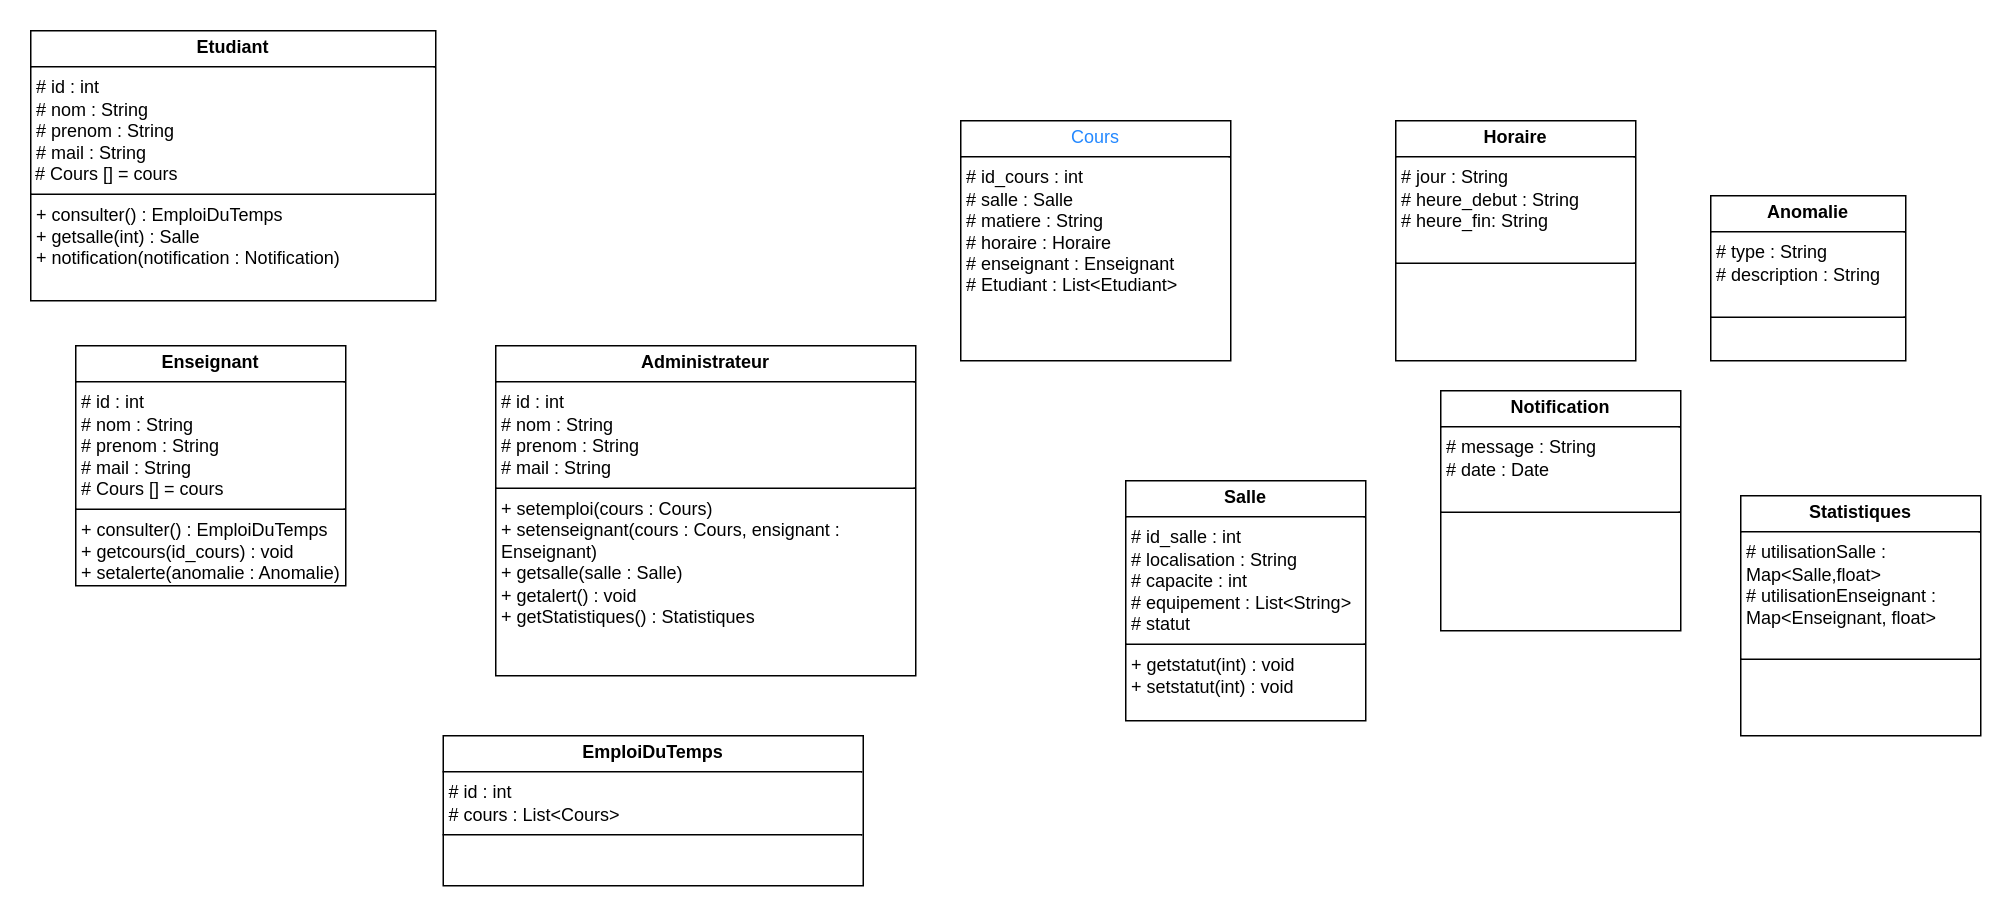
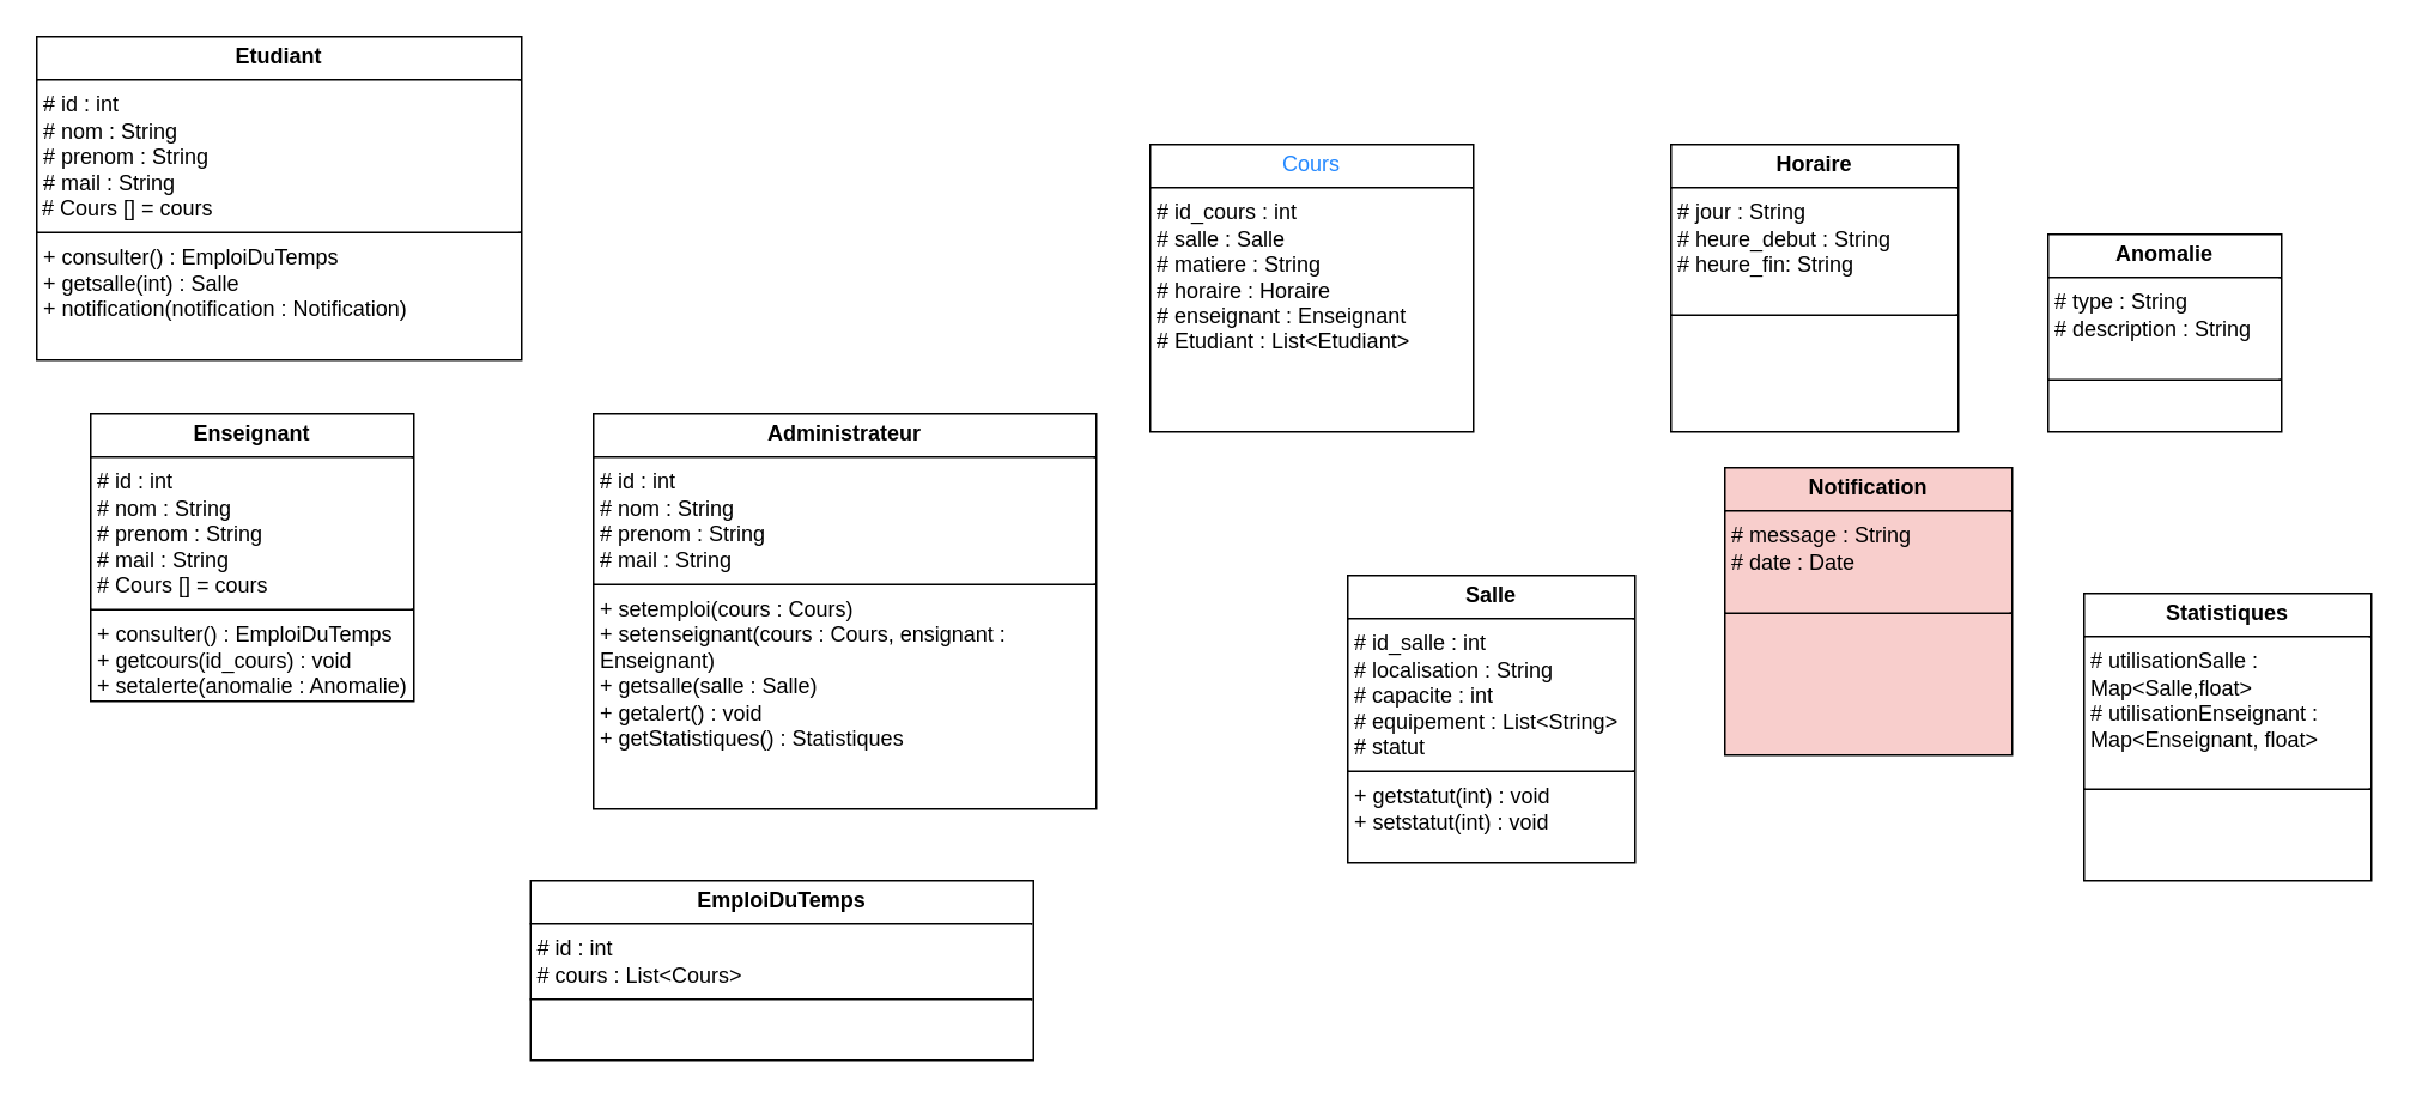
  <mxCell id="0" />
  <mxCell id="1" parent="0" />
  <mxCell id="2" value="&lt;p style=&quot;margin:0px;margin-top:4px;text-align:center;&quot;&gt;&lt;b&gt;Etudiant&lt;/b&gt;&lt;/p&gt;&lt;hr size=&quot;1&quot; style=&quot;border-style:solid;&quot;&gt;&lt;p style=&quot;margin:0px;margin-left:4px;&quot;&gt;# id : int&lt;/p&gt;&lt;p style=&quot;margin:0px;margin-left:4px;&quot;&gt;# nom : String&lt;/p&gt;&lt;p style=&quot;margin:0px;margin-left:4px;&quot;&gt;# prenom : String&lt;/p&gt;&lt;p style=&quot;margin:0px;margin-left:4px;&quot;&gt;# mail : String&lt;/p&gt;&amp;nbsp;# Cours [] = cours&lt;br&gt;&lt;hr size=&quot;1&quot; style=&quot;border-style:solid;&quot;&gt;&lt;p style=&quot;margin:0px;margin-left:4px;&quot;&gt;+ consulter() : EmploiDuTemps&lt;/p&gt;&lt;p style=&quot;margin:0px;margin-left:4px;&quot;&gt;+ getsalle(int) : Salle&lt;/p&gt;&lt;p style=&quot;margin:0px;margin-left:4px;&quot;&gt;+ notification(notification : Notification)&lt;/p&gt;&lt;p style=&quot;margin:0px;margin-left:4px;&quot;&gt;&lt;br&gt;&lt;/p&gt;" style="verticalAlign=top;align=left;overflow=fill;html=1;whiteSpace=wrap;" vertex="1" parent="1"><mxGeometry x="20" y="20" width="270" height="180" as="geometry" /></mxCell>
  <mxCell id="3" value="&lt;p style=&quot;margin:0px;margin-top:4px;text-align:center;&quot;&gt;&lt;b&gt;Enseignant&lt;/b&gt;&lt;span style=&quot;color: rgba(0, 0, 0, 0); font-family: monospace; font-size: 0px; text-wrap-mode: nowrap; background-color: transparent; text-align: left;&quot;&gt;%3CmxGraphModel%3E%3Croot%3E%3CmxCell%20id%3D%220%22%2F%3E%3CmxCell%20id%3D%221%22%20parent%3D%220%22%2F%3E%3CmxCell%20id%3D%222%22%20value%3D%22%26lt%3Bp%20style%3D%26quot%3Bmargin%3A0px%3Bmargin-top%3A4px%3Btext-align%3Acenter%3B%26quot%3B%26gt%3B%26lt%3Bb%26gt%3BEtudiant%26lt%3B%2Fb%26gt%3B%26lt%3B%2Fp%26gt%3B%26lt%3Bhr%20size%3D%26quot%3B1%26quot%3B%20style%3D%26quot%3Bborder-style%3Asolid%3B%26quot%3B%26gt%3B%26lt%3Bp%20style%3D%26quot%3Bmargin%3A0px%3Bmargin-left%3A4px%3B%26quot%3B%26gt%3B%2B%20field%3A%20Type%26lt%3B%2Fp%26gt%3B%26lt%3Bhr%20size%3D%26quot%3B1%26quot%3B%20style%3D%26quot%3Bborder-style%3Asolid%3B%26quot%3B%26gt%3B%26lt%3Bp%20style%3D%26quot%3Bmargin%3A0px%3Bmargin-left%3A4px%3B%26quot%3B%26gt%3B%2B%20method()%3A%20Type%26lt%3B%2Fp%26gt%3B%22%20style%3D%22verticalAlign%3Dtop%3Balign%3Dleft%3Boverflow%3Dfill%3Bhtml%3D1%3BwhiteSpace%3Dwrap%3B%22%20vertex%3D%221%22%20parent%3D%221%22%3E%3CmxGeometry%20x%3D%22260%22%20y%3D%2250%22%20width%3D%22160%22%20height%3D%2290%22%20as%3D%22geometry%22%2F%3E%3C%2FmxCell%3E%3C%2Froot%3E%3C%2FmxGraphModel%3E&lt;/span&gt;&lt;/p&gt;&lt;hr size=&quot;1&quot; style=&quot;border-style:solid;&quot;&gt;&lt;p style=&quot;margin:0px;margin-left:4px;&quot;&gt;# id : int&lt;/p&gt;&lt;p style=&quot;margin:0px;margin-left:4px;&quot;&gt;&lt;span style=&quot;background-color: transparent; color: light-dark(rgb(0, 0, 0), rgb(255, 255, 255));&quot;&gt;# nom : String&lt;/span&gt;&lt;/p&gt;&lt;p style=&quot;margin:0px;margin-left:4px;&quot;&gt;# prenom : String&lt;/p&gt;&lt;p style=&quot;margin:0px;margin-left:4px;&quot;&gt;# mail : String&lt;/p&gt;&lt;p style=&quot;margin:0px;margin-left:4px;&quot;&gt;# Cours [] = cours&lt;/p&gt;&lt;hr size=&quot;1&quot; style=&quot;border-style:solid;&quot;&gt;&lt;p style=&quot;margin:0px;margin-left:4px;&quot;&gt;+ consulter() : EmploiDuTemps&lt;/p&gt;&lt;p style=&quot;margin:0px;margin-left:4px;&quot;&gt;+ getcours(id_cours) : void&lt;/p&gt;&lt;p style=&quot;margin:0px;margin-left:4px;&quot;&gt;+ setalerte(anomalie : Anomalie)&lt;/p&gt;" style="verticalAlign=top;align=left;overflow=fill;html=1;whiteSpace=wrap;" vertex="1" parent="1"><mxGeometry x="50" y="230" width="180" height="160" as="geometry" /></mxCell>
  <mxCell id="4" value="&lt;p style=&quot;margin:0px;margin-top:4px;text-align:center;&quot;&gt;&lt;b&gt;Administrateur&lt;/b&gt;&lt;/p&gt;&lt;hr size=&quot;1&quot; style=&quot;border-style:solid;&quot;&gt;&lt;p style=&quot;margin:0px;margin-left:4px;&quot;&gt;# id : int&lt;/p&gt;&lt;p style=&quot;margin:0px;margin-left:4px;&quot;&gt;# nom : String&lt;/p&gt;&lt;p style=&quot;margin:0px;margin-left:4px;&quot;&gt;# prenom : String&lt;/p&gt;&lt;p style=&quot;margin:0px;margin-left:4px;&quot;&gt;# mail : String&lt;/p&gt;&lt;hr size=&quot;1&quot; style=&quot;border-style:solid;&quot;&gt;&lt;p style=&quot;margin:0px;margin-left:4px;&quot;&gt;+ setemploi(cours : Cours)&lt;/p&gt;&lt;p style=&quot;margin:0px;margin-left:4px;&quot;&gt;+ setenseignant(cours : Cours, ensignant : Enseignant)&lt;/p&gt;&lt;p style=&quot;margin:0px;margin-left:4px;&quot;&gt;+ getsalle(salle : Salle)&lt;/p&gt;&lt;p style=&quot;margin:0px;margin-left:4px;&quot;&gt;+ getalert() : void&lt;/p&gt;&lt;p style=&quot;margin:0px;margin-left:4px;&quot;&gt;+ getStatistiques() : Statistiques&lt;/p&gt;" style="verticalAlign=top;align=left;overflow=fill;html=1;whiteSpace=wrap;" vertex="1" parent="1"><mxGeometry x="330" y="230" width="280" height="220" as="geometry" /></mxCell>
  <mxCell id="5" value="&lt;p style=&quot;text-align: center; margin: 4px 0px 0px;&quot;&gt;&lt;font style=&quot;color: rgb(35, 136, 255);&quot;&gt;&lt;span style=&quot;background-color: transparent; text-align: left;&quot;&gt;Cours&lt;/span&gt;&lt;span style=&quot;font-family: monospace; font-size: 0px; text-wrap-mode: nowrap; background-color: transparent; text-align: left;&quot;&gt;%3CmxGraphModel%3E%3Croot%3E%3CmxCell%20id%3D%220%22%2F%3E%3CmxCell%20id%3D%221%22%20parent%3D%220%22%2F%3E%3CmxCell%20id%3D%222%22%20value%3D%22%26lt%3Bp%20style%3D%26quot%3Bmargin%3A0px%3Bmargin-top%3A4px%3Btext-align%3Acenter%3B%26quot%3B%26gt%3B%26lt%3Bb%26gt%3BEtudiant%26lt%3B%2Fb%26gt%3B%26lt%3B%2Fp%26gt%3B%26lt%3Bhr%20size%3D%26quot%3B1%26quot%3B%20style%3D%26quot%3Bborder-style%3Asolid%3B%26quot%3B%26gt%3B%26lt%3Bp%20style%3D%26quot%3Bmargin%3A0px%3Bmargin-left%3A4px%3B%26quot%3B%26gt%3B%2B%20field%3A%20Type%26lt%3B%2Fp%26gt%3B%26lt%3Bhr%20size%3D%26quot%3B1%26quot%3B%20style%3D%26quot%3Bborder-style%3Asolid%3B%26quot%3B%26gt%3B%26lt%3Bp%20style%3D%26quot%3Bmargin%3A0px%3Bmargin-left%3A4px%3B%26quot%3B%26gt%3B%2B%20method()%3A%20Type%26lt%3B%2Fp%26gt%3B%22%20style%3D%22verticalAlign%3Dtop%3Balign%3Dleft%3Boverflow%3Dfill%3Bhtml%3D1%3BwhiteSpace%3Dwrap%3B%22%20vertex%3D%221%22%20parent%3D%221%22%3E%3CmxGeometry%20x%3D%22260%22%20y%3D%2250%22%20width%3D%22160%22%20height%3D%2290%22%20as%3D%22geometry%22%2F%3E%3C%2FmxCell%3E%3C%2Froot%3E%3C%2FmxGraphModel%3E&lt;/span&gt;&lt;/font&gt;&lt;/p&gt;&lt;hr size=&quot;1&quot; style=&quot;border-style:solid;&quot;&gt;&lt;p style=&quot;margin:0px;margin-left:4px;&quot;&gt;&lt;font&gt;# id_cours : int&lt;/font&gt;&lt;/p&gt;&lt;p style=&quot;margin:0px;margin-left:4px;&quot;&gt;&lt;font&gt;# salle : Salle&lt;/font&gt;&lt;/p&gt;&lt;p style=&quot;margin:0px;margin-left:4px;&quot;&gt;&lt;font&gt;# matiere : String&lt;/font&gt;&lt;/p&gt;&lt;p style=&quot;margin:0px;margin-left:4px;&quot;&gt;&lt;font&gt;# horaire : Horaire&lt;/font&gt;&lt;/p&gt;&lt;p style=&quot;margin:0px;margin-left:4px;&quot;&gt;&lt;font&gt;# enseignant : Enseignant&lt;/font&gt;&lt;/p&gt;&lt;p style=&quot;margin:0px;margin-left:4px;&quot;&gt;&lt;font&gt;# Etudiant : List&amp;lt;Etudiant&amp;gt;&lt;/font&gt;&lt;/p&gt;" style="verticalAlign=top;align=left;overflow=fill;html=1;whiteSpace=wrap;" vertex="1" parent="1"><mxGeometry x="640" y="80" width="180" height="160" as="geometry" /></mxCell>
  <mxCell id="6" value="&lt;p style=&quot;margin:0px;margin-top:4px;text-align:center;&quot;&gt;&lt;b&gt;Salle&lt;/b&gt;&lt;/p&gt;&lt;hr size=&quot;1&quot; style=&quot;border-style:solid;&quot;&gt;&lt;p style=&quot;margin:0px;margin-left:4px;&quot;&gt;# id_salle : int&lt;/p&gt;&lt;p style=&quot;margin:0px;margin-left:4px;&quot;&gt;# localisation : String&lt;/p&gt;&lt;p style=&quot;margin:0px;margin-left:4px;&quot;&gt;# capacite : int&lt;/p&gt;&lt;p style=&quot;margin:0px;margin-left:4px;&quot;&gt;# equipement : List&amp;lt;String&amp;gt;&lt;/p&gt;&lt;p style=&quot;margin:0px;margin-left:4px;&quot;&gt;# statut&lt;/p&gt;&lt;hr size=&quot;1&quot; style=&quot;border-style:solid;&quot;&gt;&lt;p style=&quot;margin:0px;margin-left:4px;&quot;&gt;+ getstatut(int) : void&lt;/p&gt;&lt;p style=&quot;margin:0px;margin-left:4px;&quot;&gt;+ setstatut(int) : void&lt;/p&gt;" style="verticalAlign=top;align=left;overflow=fill;html=1;whiteSpace=wrap;" vertex="1" parent="1"><mxGeometry x="750" y="320" width="160" height="160" as="geometry" /></mxCell>
  <mxCell id="7" value="&lt;p style=&quot;margin:0px;margin-top:4px;text-align:center;&quot;&gt;&lt;b&gt;EmploiDuTemps&lt;/b&gt;&lt;/p&gt;&lt;hr size=&quot;1&quot; style=&quot;border-style:solid;&quot;&gt;&lt;p style=&quot;margin:0px;margin-left:4px;&quot;&gt;# id : int&lt;/p&gt;&lt;p style=&quot;margin:0px;margin-left:4px;&quot;&gt;# cours : List&amp;lt;Cours&amp;gt;&lt;br&gt;&lt;/p&gt;&lt;hr size=&quot;1&quot; style=&quot;border-style:solid;&quot;&gt;&lt;p style=&quot;margin:0px;margin-left:4px;&quot;&gt;&lt;br&gt;&lt;/p&gt;" style="verticalAlign=top;align=left;overflow=fill;html=1;whiteSpace=wrap;" vertex="1" parent="1"><mxGeometry x="295" y="490" width="280" height="100" as="geometry" /></mxCell>
  <mxCell id="8" value="&lt;p style=&quot;margin:0px;margin-top:4px;text-align:center;&quot;&gt;&lt;b&gt;Horaire&lt;/b&gt;&lt;/p&gt;&lt;hr size=&quot;1&quot; style=&quot;border-style:solid;&quot;&gt;&lt;p style=&quot;margin:0px;margin-left:4px;&quot;&gt;# jour : String&lt;/p&gt;&lt;p style=&quot;margin:0px;margin-left:4px;&quot;&gt;&lt;span style=&quot;background-color: transparent; color: light-dark(rgb(0, 0, 0), rgb(255, 255, 255));&quot;&gt;# heure_debut : String&lt;/span&gt;&lt;/p&gt;&lt;p style=&quot;margin:0px;margin-left:4px;&quot;&gt;# heure_fin: String&lt;/p&gt;&lt;p style=&quot;margin:0px;margin-left:4px;&quot;&gt;&lt;br&gt;&lt;/p&gt;&lt;hr size=&quot;1&quot; style=&quot;border-style:solid;&quot;&gt;&lt;p style=&quot;margin:0px;margin-left:4px;&quot;&gt;&lt;br&gt;&lt;/p&gt;" style="verticalAlign=top;align=left;overflow=fill;html=1;whiteSpace=wrap;" vertex="1" parent="1"><mxGeometry x="930" y="80" width="160" height="160" as="geometry" /></mxCell>
- <mxCell id="9" value="&lt;p style=&quot;margin:0px;margin-top:4px;text-align:center;&quot;&gt;&lt;b&gt;Notification&lt;/b&gt;&lt;/p&gt;&lt;hr size=&quot;1&quot; style=&quot;border-style:solid;&quot;&gt;&lt;p style=&quot;margin:0px;margin-left:4px;&quot;&gt;# message : String&lt;/p&gt;&lt;p style=&quot;margin:0px;margin-left:4px;&quot;&gt;&lt;span style=&quot;background-color: transparent; color: light-dark(rgb(0, 0, 0), rgb(255, 255, 255));&quot;&gt;# date : Date&lt;/span&gt;&lt;/p&gt;&lt;p style=&quot;margin:0px;margin-left:4px;&quot;&gt;&lt;br&gt;&lt;/p&gt;&lt;hr size=&quot;1&quot; style=&quot;border-style:solid;&quot;&gt;&lt;p style=&quot;margin:0px;margin-left:4px;&quot;&gt;&lt;br&gt;&lt;/p&gt;" style="verticalAlign=top;align=left;overflow=fill;html=1;whiteSpace=wrap;" vertex="1" parent="1"><mxGeometry x="960" y="260" width="160" height="160" as="geometry" /></mxCell>
+ <mxCell id="9" value="&lt;p style=&quot;margin:0px;margin-top:4px;text-align:center;&quot;&gt;&lt;b&gt;Notification&lt;/b&gt;&lt;/p&gt;&lt;hr size=&quot;1&quot; style=&quot;border-style:solid;&quot;&gt;&lt;p style=&quot;margin:0px;margin-left:4px;&quot;&gt;# message : String&lt;/p&gt;&lt;p style=&quot;margin:0px;margin-left:4px;&quot;&gt;&lt;span style=&quot;background-color: transparent; color: light-dark(rgb(0, 0, 0), rgb(255, 255, 255));&quot;&gt;# date : Date&lt;/span&gt;&lt;/p&gt;&lt;p style=&quot;margin:0px;margin-left:4px;&quot;&gt;&lt;br&gt;&lt;/p&gt;&lt;hr size=&quot;1&quot; style=&quot;border-style:solid;&quot;&gt;&lt;p style=&quot;margin:0px;margin-left:4px;&quot;&gt;&lt;br&gt;&lt;/p&gt;" style="verticalAlign=top;align=left;overflow=fill;html=1;whiteSpace=wrap;fillColor=#f8cecc;" vertex="1" parent="1"><mxGeometry x="960" y="260" width="160" height="160" as="geometry" /></mxCell>
  <mxCell id="10" value="&lt;p style=&quot;margin:0px;margin-top:4px;text-align:center;&quot;&gt;&lt;b&gt;Anomalie&lt;/b&gt;&lt;/p&gt;&lt;hr size=&quot;1&quot; style=&quot;border-style:solid;&quot;&gt;&lt;p style=&quot;margin:0px;margin-left:4px;&quot;&gt;# type : String&lt;/p&gt;&lt;p style=&quot;margin:0px;margin-left:4px;&quot;&gt;&lt;span style=&quot;background-color: transparent; color: light-dark(rgb(0, 0, 0), rgb(255, 255, 255));&quot;&gt;# description : String&lt;/span&gt;&lt;/p&gt;&lt;p style=&quot;margin:0px;margin-left:4px;&quot;&gt;&lt;br&gt;&lt;/p&gt;&lt;hr size=&quot;1&quot; style=&quot;border-style:solid;&quot;&gt;&lt;p style=&quot;margin:0px;margin-left:4px;&quot;&gt;&lt;br&gt;&lt;/p&gt;" style="verticalAlign=top;align=left;overflow=fill;html=1;whiteSpace=wrap;" vertex="1" parent="1"><mxGeometry x="1140" y="130" width="130" height="110" as="geometry" /></mxCell>
  <mxCell id="11" value="&lt;p style=&quot;margin:0px;margin-top:4px;text-align:center;&quot;&gt;&lt;b&gt;Statistiques&lt;/b&gt;&lt;/p&gt;&lt;hr size=&quot;1&quot; style=&quot;border-style:solid;&quot;&gt;&lt;p style=&quot;margin:0px;margin-left:4px;&quot;&gt;# utilisationSalle : Map&amp;lt;Salle,float&amp;gt;&lt;/p&gt;&lt;p style=&quot;margin:0px;margin-left:4px;&quot;&gt;# utilisationEnseignant : Map&amp;lt;Enseignant, float&amp;gt;&lt;/p&gt;&lt;p style=&quot;margin:0px;margin-left:4px;&quot;&gt;&lt;br&gt;&lt;/p&gt;&lt;hr size=&quot;1&quot; style=&quot;border-style:solid;&quot;&gt;&lt;p style=&quot;margin:0px;margin-left:4px;&quot;&gt;&lt;br&gt;&lt;/p&gt;" style="verticalAlign=top;align=left;overflow=fill;html=1;whiteSpace=wrap;" vertex="1" parent="1"><mxGeometry x="1160" y="330" width="160" height="160" as="geometry" /></mxCell>
